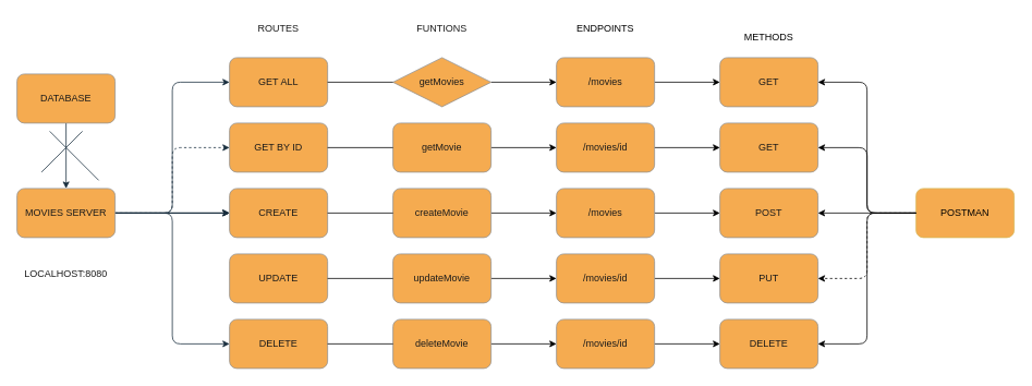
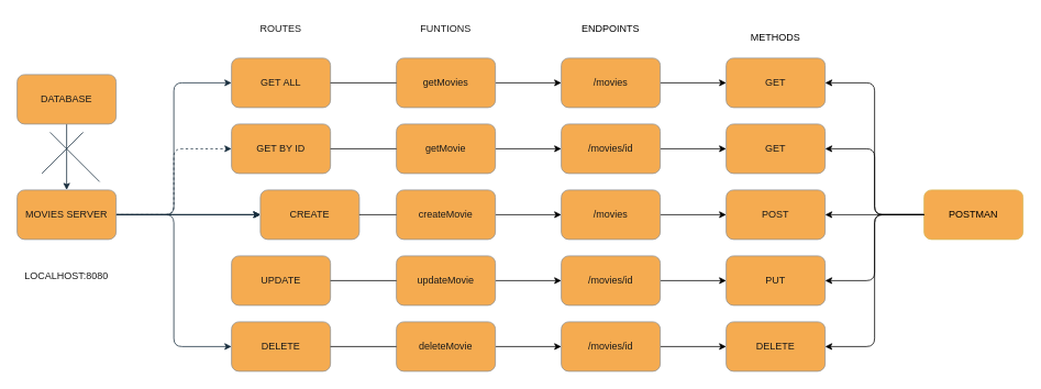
  <mxCell id="0" />
  <mxCell id="1" parent="0" />
  <mxCell id="2" value="" style="edgeStyle=orthogonalEdgeStyle;rounded=1;orthogonalLoop=1;jettySize=auto;html=1;labelBackgroundColor=none;strokeColor=#182E3E;fontColor=default;" edge="1" parent="1" source="10" target="9"><mxGeometry relative="1" as="geometry" /></mxCell>
  <mxCell id="3" value="" style="edgeStyle=orthogonalEdgeStyle;rounded=1;orthogonalLoop=1;jettySize=auto;html=1;labelBackgroundColor=none;strokeColor=#182E3E;fontColor=default;" edge="1" parent="1" source="9" target="13"><mxGeometry relative="1" as="geometry" /></mxCell>
  <mxCell id="4" value="" style="edgeStyle=orthogonalEdgeStyle;rounded=1;orthogonalLoop=1;jettySize=auto;html=1;labelBackgroundColor=none;strokeColor=#182E3E;fontColor=default;" edge="1" parent="1" source="9" target="13"><mxGeometry relative="1" as="geometry" /></mxCell>
  <mxCell id="5" value="" style="edgeStyle=orthogonalEdgeStyle;rounded=1;orthogonalLoop=1;jettySize=auto;html=1;labelBackgroundColor=none;strokeColor=#182E3E;fontColor=default;" edge="1" parent="1" source="9" target="13"><mxGeometry relative="1" as="geometry" /></mxCell>
  <mxCell id="6" value="" style="edgeStyle=orthogonalEdgeStyle;rounded=1;orthogonalLoop=1;jettySize=auto;html=1;labelBackgroundColor=none;strokeColor=#182E3E;fontColor=default;dashed=1;" edge="1" parent="1" source="9" target="14"><mxGeometry relative="1" as="geometry"><Array as="points"><mxPoint x="210" y="260" /><mxPoint x="210" y="180" /></Array></mxGeometry></mxCell>
  <mxCell id="7" value="" style="edgeStyle=orthogonalEdgeStyle;rounded=1;orthogonalLoop=1;jettySize=auto;html=1;labelBackgroundColor=none;strokeColor=#182E3E;fontColor=default;" edge="1" parent="1" source="9" target="16"><mxGeometry relative="1" as="geometry"><Array as="points"><mxPoint x="210" y="260" /><mxPoint x="210" y="100" /></Array></mxGeometry></mxCell>
  <mxCell id="8" value="" style="edgeStyle=orthogonalEdgeStyle;rounded=1;orthogonalLoop=1;jettySize=auto;html=1;labelBackgroundColor=none;strokeColor=#182E3E;fontColor=default;" edge="1" parent="1" source="9" target="19"><mxGeometry relative="1" as="geometry"><Array as="points"><mxPoint x="210" y="260" /><mxPoint x="210" y="420" /></Array></mxGeometry></mxCell>
  <mxCell id="9" value="MOVIES SERVER" style="rounded=1;whiteSpace=wrap;html=1;labelBackgroundColor=none;fillColor=#F5AB50;strokeColor=#909090;fontColor=#1A1A1A;" vertex="1" parent="1"><mxGeometry x="20" y="230" width="120" height="60" as="geometry" /></mxCell>
  <mxCell id="10" value="DATABASE" style="rounded=1;whiteSpace=wrap;html=1;labelBackgroundColor=none;fillColor=#F5AB50;strokeColor=#909090;fontColor=#1A1A1A;" vertex="1" parent="1"><mxGeometry x="20" y="90" width="120" height="60" as="geometry" /></mxCell>
  <mxCell id="11" value="" style="endArrow=none;html=1;rounded=1;labelBackgroundColor=none;strokeColor=#182E3E;fontColor=default;" edge="1" parent="1"><mxGeometry width="50" height="50" relative="1" as="geometry"><mxPoint x="50" y="210" as="sourcePoint" /><mxPoint x="100" y="160" as="targetPoint" /></mxGeometry></mxCell>
  <mxCell id="12" value="" style="endArrow=none;html=1;rounded=1;labelBackgroundColor=none;strokeColor=#182E3E;fontColor=default;" edge="1" parent="1"><mxGeometry width="50" height="50" relative="1" as="geometry"><mxPoint x="60" y="160" as="sourcePoint" /><mxPoint x="120" y="220" as="targetPoint" /></mxGeometry></mxCell>
- <mxCell id="13" value="CREATE" style="rounded=1;whiteSpace=wrap;html=1;labelBackgroundColor=none;fillColor=#F5AB50;strokeColor=#909090;fontColor=#1A1A1A;" vertex="1" parent="1"><mxGeometry x="280" y="230" width="120" height="60" as="geometry" /></mxCell>
+ <mxCell id="13" value="CREATE" style="rounded=1;whiteSpace=wrap;html=1;labelBackgroundColor=none;fillColor=#F5AB50;strokeColor=#909090;fontColor=#1A1A1A;" vertex="1" parent="1"><mxGeometry x="315" y="230" width="120" height="60" as="geometry" /></mxCell>
  <mxCell id="14" value="GET BY ID" style="rounded=1;whiteSpace=wrap;html=1;labelBackgroundColor=none;fillColor=#F5AB50;strokeColor=#909090;fontColor=#1A1A1A;" vertex="1" parent="1"><mxGeometry x="280" y="150" width="120" height="60" as="geometry" /></mxCell>
  <mxCell id="15" value="" style="rounded=1;orthogonalLoop=1;jettySize=auto;html=1;labelBackgroundColor=none;strokeColor=none;fontColor=default;" edge="1" parent="1" source="16" target="23"><mxGeometry relative="1" as="geometry" /></mxCell>
  <mxCell id="16" value="GET ALL" style="rounded=1;whiteSpace=wrap;html=1;labelBackgroundColor=none;fillColor=#F5AB50;strokeColor=#909090;fontColor=#1A1A1A;" vertex="1" parent="1"><mxGeometry x="280" y="70" width="120" height="60" as="geometry" /></mxCell>
  <mxCell id="17" value="" style="edgeStyle=orthogonalEdgeStyle;rounded=1;orthogonalLoop=1;jettySize=auto;html=1;labelBackgroundColor=none;strokeColor=none;fontColor=default;" edge="1" parent="1" source="18" target="29"><mxGeometry relative="1" as="geometry" /></mxCell>
  <mxCell id="18" value="UPDATE" style="rounded=1;whiteSpace=wrap;html=1;labelBackgroundColor=none;fillColor=#F5AB50;strokeColor=#909090;fontColor=#1A1A1A;" vertex="1" parent="1"><mxGeometry x="280" y="310" width="120" height="60" as="geometry" /></mxCell>
  <mxCell id="19" value="DELETE" style="rounded=1;whiteSpace=wrap;html=1;labelBackgroundColor=none;fillColor=#F5AB50;strokeColor=#909090;fontColor=#1A1A1A;" vertex="1" parent="1"><mxGeometry x="280" y="390" width="120" height="60" as="geometry" /></mxCell>
  <mxCell id="20" value="LOCALHOST:8080" style="text;html=1;align=center;verticalAlign=middle;whiteSpace=wrap;rounded=1;labelBackgroundColor=none;fontColor=#1A1A1A;" vertex="1" parent="1"><mxGeometry x="50" y="320" width="60" height="30" as="geometry" /></mxCell>
  <mxCell id="21" value="ROUTES" style="text;html=1;align=center;verticalAlign=middle;whiteSpace=wrap;rounded=1;labelBackgroundColor=none;fontColor=#1A1A1A;" vertex="1" parent="1"><mxGeometry x="310" y="20" width="60" height="30" as="geometry" /></mxCell>
  <mxCell id="22" value="" style="edgeStyle=orthogonalEdgeStyle;rounded=1;orthogonalLoop=1;jettySize=auto;html=1;" edge="1" parent="1" source="23" target="39"><mxGeometry relative="1" as="geometry" /></mxCell>
- <mxCell id="23" value="getMovies" style="rhombus;whiteSpace=wrap;html=1;labelBackgroundColor=none;fillColor=#F5AB50;strokeColor=#909090;fontColor=#1A1A1A;" vertex="1" parent="1"><mxGeometry x="480" y="70" width="120" height="60" as="geometry" /></mxCell>
+ <mxCell id="23" value="getMovies" style="rounded=1;whiteSpace=wrap;html=1;labelBackgroundColor=none;fillColor=#F5AB50;strokeColor=#909090;fontColor=#1A1A1A;" vertex="1" parent="1"><mxGeometry x="480" y="70" width="120" height="60" as="geometry" /></mxCell>
  <mxCell id="24" value="" style="edgeStyle=orthogonalEdgeStyle;rounded=1;orthogonalLoop=1;jettySize=auto;html=1;" edge="1" parent="1" source="25" target="41"><mxGeometry relative="1" as="geometry" /></mxCell>
  <mxCell id="25" value="getMovie" style="rounded=1;whiteSpace=wrap;html=1;labelBackgroundColor=none;fillColor=#F5AB50;strokeColor=#909090;fontColor=#1A1A1A;" vertex="1" parent="1"><mxGeometry x="480" y="150" width="120" height="60" as="geometry" /></mxCell>
  <mxCell id="26" value="" style="edgeStyle=orthogonalEdgeStyle;rounded=1;orthogonalLoop=1;jettySize=auto;html=1;" edge="1" parent="1" source="27" target="43"><mxGeometry relative="1" as="geometry" /></mxCell>
  <mxCell id="27" value="createMovie" style="rounded=1;whiteSpace=wrap;html=1;labelBackgroundColor=none;fillColor=#F5AB50;strokeColor=#909090;fontColor=#1A1A1A;" vertex="1" parent="1"><mxGeometry x="480" y="230" width="120" height="60" as="geometry" /></mxCell>
  <mxCell id="28" value="" style="edgeStyle=orthogonalEdgeStyle;rounded=1;orthogonalLoop=1;jettySize=auto;html=1;" edge="1" parent="1" source="29" target="45"><mxGeometry relative="1" as="geometry" /></mxCell>
  <mxCell id="29" value="updateMovie" style="rounded=1;whiteSpace=wrap;html=1;labelBackgroundColor=none;fillColor=#F5AB50;strokeColor=#909090;fontColor=#1A1A1A;" vertex="1" parent="1"><mxGeometry x="480" y="310" width="120" height="60" as="geometry" /></mxCell>
  <mxCell id="30" value="" style="edgeStyle=orthogonalEdgeStyle;rounded=1;orthogonalLoop=1;jettySize=auto;html=1;" edge="1" parent="1" source="31" target="47"><mxGeometry relative="1" as="geometry" /></mxCell>
  <mxCell id="31" value="deleteMovie" style="rounded=1;whiteSpace=wrap;html=1;labelBackgroundColor=none;fillColor=#F5AB50;strokeColor=#909090;fontColor=#1A1A1A;" vertex="1" parent="1"><mxGeometry x="480" y="390" width="120" height="60" as="geometry" /></mxCell>
  <mxCell id="32" value="FUNTIONS" style="text;html=1;align=center;verticalAlign=middle;whiteSpace=wrap;rounded=1;labelBackgroundColor=none;fontColor=#1A1A1A;" vertex="1" parent="1"><mxGeometry x="510" y="20" width="60" height="30" as="geometry" /></mxCell>
  <mxCell id="33" value="" style="endArrow=none;html=1;rounded=1;exitX=1;exitY=0.5;exitDx=0;exitDy=0;entryX=0;entryY=0.5;entryDx=0;entryDy=0;" edge="1" parent="1" source="16" target="23"><mxGeometry width="50" height="50" relative="1" as="geometry"><mxPoint x="460" y="-20" as="sourcePoint" /><mxPoint x="530" y="-20" as="targetPoint" /></mxGeometry></mxCell>
  <mxCell id="34" value="" style="endArrow=none;html=1;rounded=1;entryX=0;entryY=0.5;entryDx=0;entryDy=0;exitX=1;exitY=0.5;exitDx=0;exitDy=0;" edge="1" parent="1" source="19" target="31"><mxGeometry width="50" height="50" relative="1" as="geometry"><mxPoint x="410" y="310" as="sourcePoint" /><mxPoint x="460" y="260" as="targetPoint" /></mxGeometry></mxCell>
  <mxCell id="35" value="" style="endArrow=none;html=1;rounded=1;exitX=1;exitY=0.5;exitDx=0;exitDy=0;entryX=0;entryY=0.5;entryDx=0;entryDy=0;" edge="1" parent="1" source="18" target="29"><mxGeometry width="50" height="50" relative="1" as="geometry"><mxPoint x="410" y="310" as="sourcePoint" /><mxPoint x="460" y="260" as="targetPoint" /></mxGeometry></mxCell>
  <mxCell id="36" value="" style="endArrow=none;html=1;rounded=1;entryX=0;entryY=0.5;entryDx=0;entryDy=0;exitX=1;exitY=0.5;exitDx=0;exitDy=0;" edge="1" parent="1" source="13" target="27"><mxGeometry width="50" height="50" relative="1" as="geometry"><mxPoint x="410" y="310" as="sourcePoint" /><mxPoint x="460" y="260" as="targetPoint" /></mxGeometry></mxCell>
  <mxCell id="37" value="" style="endArrow=none;html=1;rounded=1;entryX=0;entryY=0.5;entryDx=0;entryDy=0;exitX=1;exitY=0.5;exitDx=0;exitDy=0;" edge="1" parent="1" source="14" target="25"><mxGeometry width="50" height="50" relative="1" as="geometry"><mxPoint x="410" y="310" as="sourcePoint" /><mxPoint x="460" y="260" as="targetPoint" /></mxGeometry></mxCell>
  <mxCell id="38" value="" style="edgeStyle=orthogonalEdgeStyle;rounded=1;orthogonalLoop=1;jettySize=auto;html=1;" edge="1" parent="1" source="39" target="49"><mxGeometry relative="1" as="geometry" /></mxCell>
  <mxCell id="39" value="/movies" style="rounded=1;whiteSpace=wrap;html=1;labelBackgroundColor=none;fillColor=#F5AB50;strokeColor=#909090;fontColor=#1A1A1A;" vertex="1" parent="1"><mxGeometry x="680" y="70" width="120" height="60" as="geometry" /></mxCell>
  <mxCell id="40" value="" style="edgeStyle=orthogonalEdgeStyle;rounded=1;orthogonalLoop=1;jettySize=auto;html=1;" edge="1" parent="1" source="41" target="50"><mxGeometry relative="1" as="geometry" /></mxCell>
  <mxCell id="41" value="/movies/id" style="rounded=1;whiteSpace=wrap;html=1;labelBackgroundColor=none;fillColor=#F5AB50;strokeColor=#909090;fontColor=#1A1A1A;" vertex="1" parent="1"><mxGeometry x="680" y="150" width="120" height="60" as="geometry" /></mxCell>
  <mxCell id="42" value="" style="edgeStyle=orthogonalEdgeStyle;rounded=1;orthogonalLoop=1;jettySize=auto;html=1;" edge="1" parent="1" source="43" target="51"><mxGeometry relative="1" as="geometry" /></mxCell>
  <mxCell id="43" value="/movies" style="rounded=1;whiteSpace=wrap;html=1;labelBackgroundColor=none;fillColor=#F5AB50;strokeColor=#909090;fontColor=#1A1A1A;" vertex="1" parent="1"><mxGeometry x="680" y="230" width="120" height="60" as="geometry" /></mxCell>
  <mxCell id="44" value="" style="edgeStyle=orthogonalEdgeStyle;rounded=1;orthogonalLoop=1;jettySize=auto;html=1;" edge="1" parent="1" source="45" target="52"><mxGeometry relative="1" as="geometry" /></mxCell>
  <mxCell id="45" value="/movies/id" style="rounded=1;whiteSpace=wrap;html=1;labelBackgroundColor=none;fillColor=#F5AB50;strokeColor=#909090;fontColor=#1A1A1A;" vertex="1" parent="1"><mxGeometry x="680" y="310" width="120" height="60" as="geometry" /></mxCell>
  <mxCell id="46" value="" style="edgeStyle=orthogonalEdgeStyle;rounded=1;orthogonalLoop=1;jettySize=auto;html=1;" edge="1" parent="1" source="47" target="53"><mxGeometry relative="1" as="geometry" /></mxCell>
  <mxCell id="47" value="/movies/id" style="rounded=1;whiteSpace=wrap;html=1;labelBackgroundColor=none;fillColor=#F5AB50;strokeColor=#909090;fontColor=#1A1A1A;" vertex="1" parent="1"><mxGeometry x="680" y="390" width="120" height="60" as="geometry" /></mxCell>
  <mxCell id="48" value="ENDPOINTS" style="text;html=1;align=center;verticalAlign=middle;whiteSpace=wrap;rounded=0;" vertex="1" parent="1"><mxGeometry x="710" y="20" width="60" height="30" as="geometry" /></mxCell>
  <mxCell id="49" value="GET" style="rounded=1;whiteSpace=wrap;html=1;labelBackgroundColor=none;fillColor=#F5AB50;strokeColor=#909090;fontColor=#1A1A1A;" vertex="1" parent="1"><mxGeometry x="880" y="70" width="120" height="60" as="geometry" /></mxCell>
  <mxCell id="50" value="GET" style="rounded=1;whiteSpace=wrap;html=1;labelBackgroundColor=none;fillColor=#F5AB50;strokeColor=#909090;fontColor=#1A1A1A;" vertex="1" parent="1"><mxGeometry x="880" y="150" width="120" height="60" as="geometry" /></mxCell>
  <mxCell id="51" value="POST" style="rounded=1;whiteSpace=wrap;html=1;labelBackgroundColor=none;fillColor=#F5AB50;strokeColor=#909090;fontColor=#1A1A1A;" vertex="1" parent="1"><mxGeometry x="880" y="230" width="120" height="60" as="geometry" /></mxCell>
  <mxCell id="52" value="PUT" style="rounded=1;whiteSpace=wrap;html=1;labelBackgroundColor=none;fillColor=#F5AB50;strokeColor=#909090;fontColor=#1A1A1A;" vertex="1" parent="1"><mxGeometry x="880" y="310" width="120" height="60" as="geometry" /></mxCell>
  <mxCell id="53" value="DELETE" style="rounded=1;whiteSpace=wrap;html=1;labelBackgroundColor=none;fillColor=#F5AB50;strokeColor=#909090;fontColor=#1A1A1A;" vertex="1" parent="1"><mxGeometry x="880" y="390" width="120" height="60" as="geometry" /></mxCell>
  <mxCell id="54" value="METHODS" style="text;html=1;align=center;verticalAlign=middle;whiteSpace=wrap;rounded=0;" vertex="1" parent="1"><mxGeometry x="910" y="30" width="60" height="30" as="geometry" /></mxCell>
  <mxCell id="55" value="" style="edgeStyle=orthogonalEdgeStyle;rounded=1;orthogonalLoop=1;jettySize=auto;html=1;entryX=1;entryY=0.5;entryDx=0;entryDy=0;" edge="1" parent="1" source="56" target="51"><mxGeometry relative="1" as="geometry"><mxPoint x="1040" y="260" as="targetPoint" /></mxGeometry></mxCell>
  <mxCell id="56" value="POSTMAN" style="rounded=1;whiteSpace=wrap;html=1;fillColor=#F5AB50;strokeColor=#d6b656;" vertex="1" parent="1"><mxGeometry x="1120" y="230" width="120" height="60" as="geometry" /></mxCell>
  <mxCell id="57" value="" style="edgeStyle=orthogonalEdgeStyle;rounded=1;orthogonalLoop=1;jettySize=auto;html=1;entryX=1;entryY=0.5;entryDx=0;entryDy=0;exitX=0;exitY=0.5;exitDx=0;exitDy=0;" edge="1" parent="1" source="56" target="53"><mxGeometry relative="1" as="geometry"><mxPoint x="1010" y="270" as="targetPoint" /><mxPoint x="1130" y="270" as="sourcePoint" /></mxGeometry></mxCell>
- <mxCell id="58" value="" style="edgeStyle=orthogonalEdgeStyle;rounded=1;orthogonalLoop=1;jettySize=auto;html=1;entryX=1;entryY=0.5;entryDx=0;entryDy=0;exitX=0;exitY=0.5;exitDx=0;exitDy=0;dashed=1;" edge="1" parent="1" source="56" target="52"><mxGeometry relative="1" as="geometry"><mxPoint x="1010" y="270" as="targetPoint" /><mxPoint x="1130" y="270" as="sourcePoint" /></mxGeometry></mxCell>
+ <mxCell id="58" value="" style="edgeStyle=orthogonalEdgeStyle;rounded=1;orthogonalLoop=1;jettySize=auto;html=1;entryX=1;entryY=0.5;entryDx=0;entryDy=0;exitX=0;exitY=0.5;exitDx=0;exitDy=0;" edge="1" parent="1" source="56" target="52"><mxGeometry relative="1" as="geometry"><mxPoint x="1010" y="270" as="targetPoint" /><mxPoint x="1130" y="270" as="sourcePoint" /></mxGeometry></mxCell>
  <mxCell id="59" value="" style="edgeStyle=orthogonalEdgeStyle;rounded=1;orthogonalLoop=1;jettySize=auto;html=1;entryX=1;entryY=0.5;entryDx=0;entryDy=0;exitX=0;exitY=0.5;exitDx=0;exitDy=0;" edge="1" parent="1" source="56" target="50"><mxGeometry relative="1" as="geometry"><mxPoint x="1010" y="270" as="targetPoint" /><mxPoint x="1130" y="270" as="sourcePoint" /></mxGeometry></mxCell>
  <mxCell id="60" value="" style="edgeStyle=orthogonalEdgeStyle;rounded=1;orthogonalLoop=1;jettySize=auto;html=1;entryX=1;entryY=0.5;entryDx=0;entryDy=0;exitX=0;exitY=0.5;exitDx=0;exitDy=0;" edge="1" parent="1" source="56" target="49"><mxGeometry relative="1" as="geometry"><mxPoint x="1010" y="270" as="targetPoint" /><mxPoint x="1120" y="350" as="sourcePoint" /></mxGeometry></mxCell>
